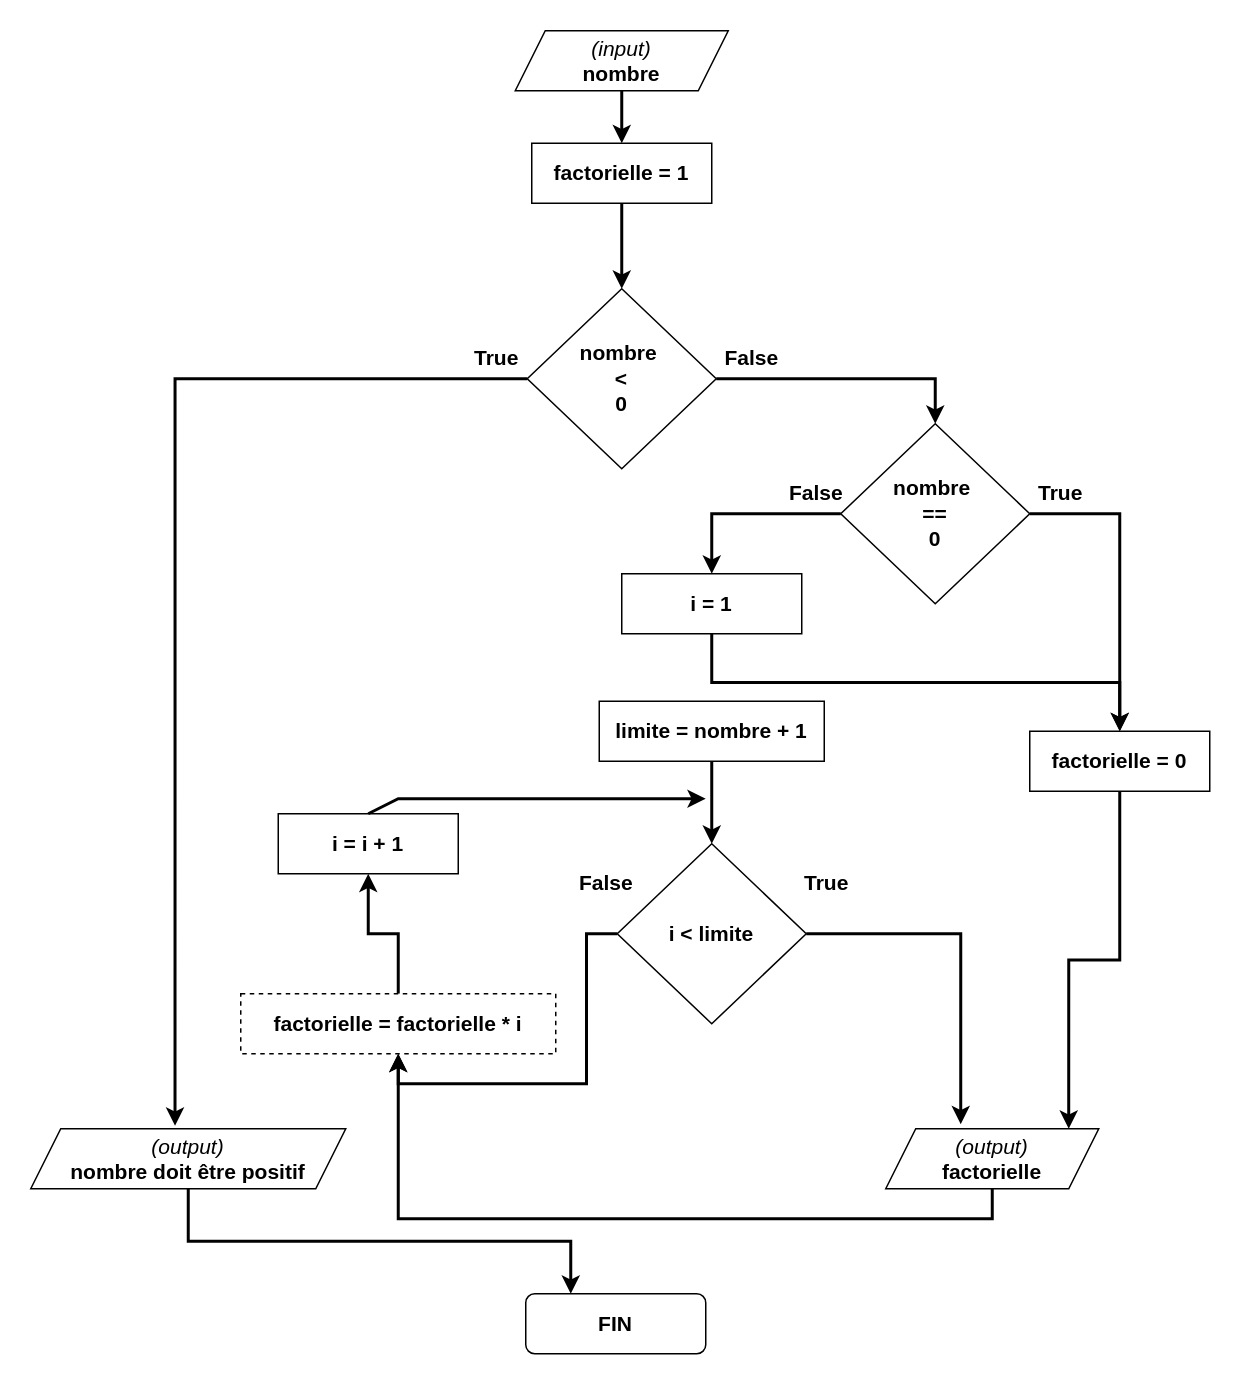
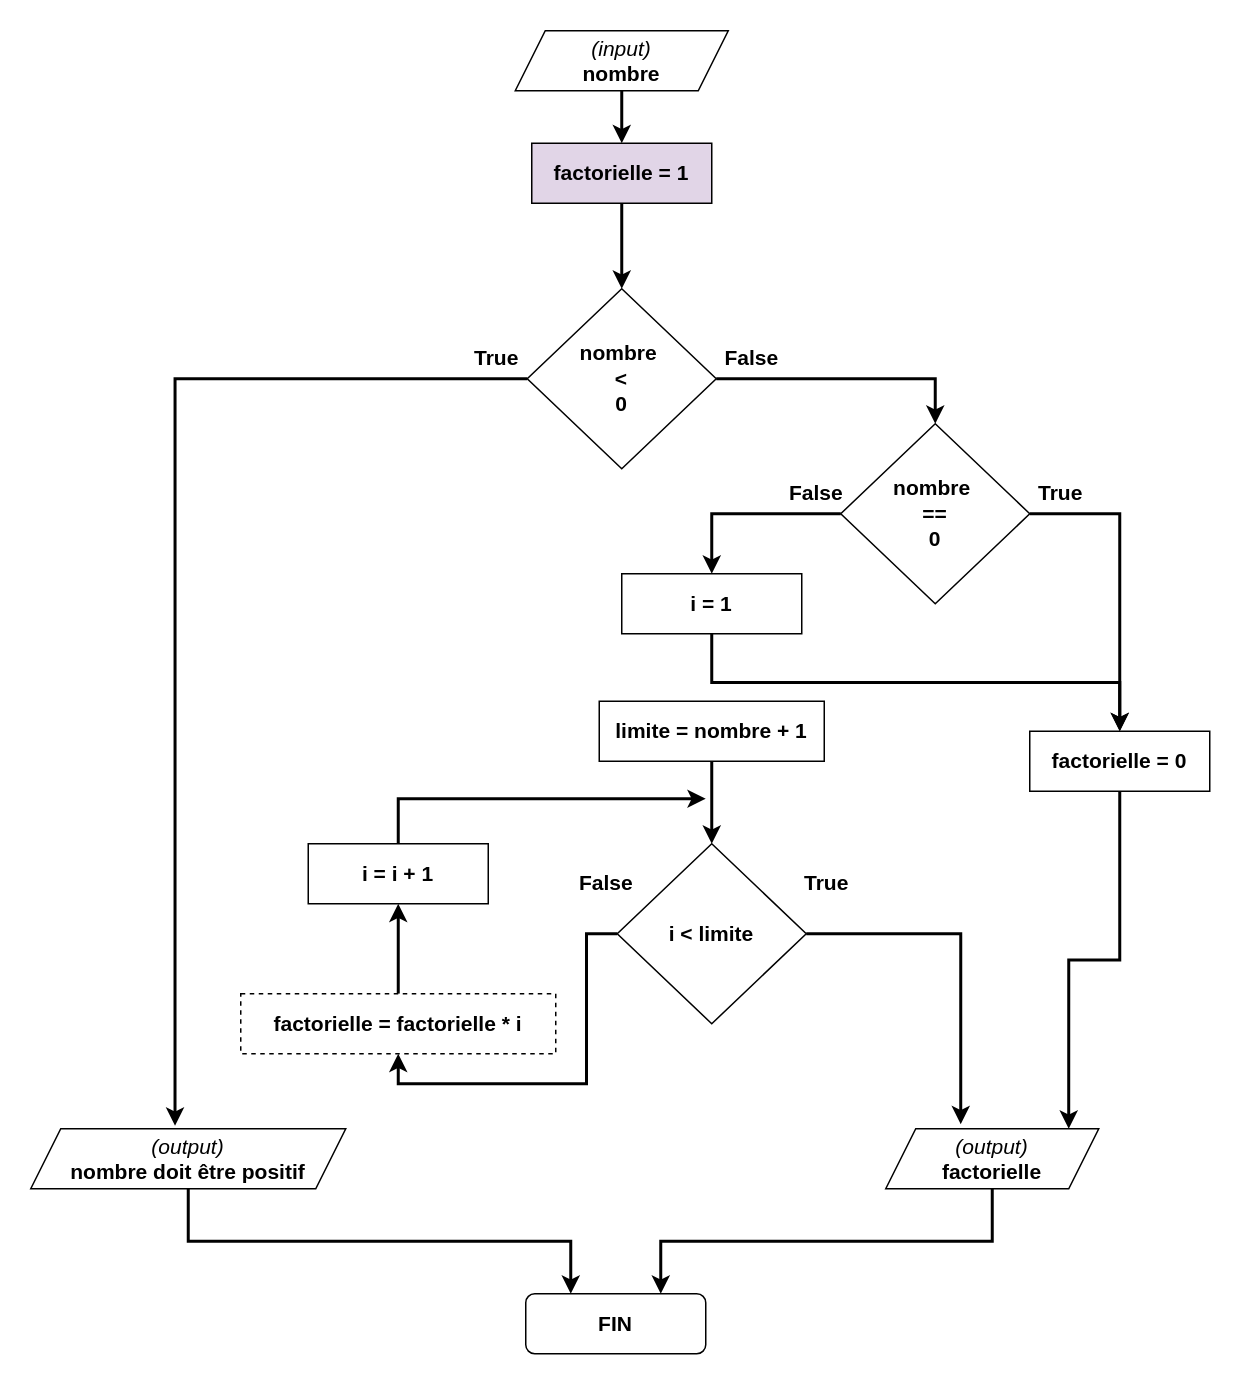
  <mxCell id="0" />
  <mxCell id="1" parent="0" />
  <mxCell id="2" value="&lt;font style=&quot;font-size: 14px;&quot;&gt;&lt;b&gt;FIN&lt;/b&gt;&lt;/font&gt;" style="rounded=1;whiteSpace=wrap;html=1;" vertex="1" parent="1"><mxGeometry x="350" y="862" width="120" height="40" as="geometry" /></mxCell>
  <mxCell id="3" style="edgeStyle=orthogonalEdgeStyle;rounded=0;orthogonalLoop=1;jettySize=auto;html=1;exitX=0.5;exitY=1;exitDx=0;exitDy=0;entryX=0.5;entryY=0;entryDx=0;entryDy=0;fontSize=14;strokeWidth=2;" edge="1" parent="1" source="4" target="15"><mxGeometry relative="1" as="geometry" /></mxCell>
  <mxCell id="4" value="&lt;i&gt;(input)&lt;/i&gt;&lt;br&gt;&lt;b&gt;nombre&lt;/b&gt;" style="shape=parallelogram;perimeter=parallelogramPerimeter;whiteSpace=wrap;html=1;fixedSize=1;fontSize=14;" vertex="1" parent="1"><mxGeometry x="343" y="20" width="142" height="40" as="geometry" /></mxCell>
  <mxCell id="5" style="edgeStyle=orthogonalEdgeStyle;rounded=0;orthogonalLoop=1;jettySize=auto;html=1;exitX=0.5;exitY=1;exitDx=0;exitDy=0;strokeWidth=2;" edge="1" parent="1" source="6" target="32"><mxGeometry relative="1" as="geometry" /></mxCell>
  <mxCell id="6" value="&lt;b&gt;i = 1&lt;/b&gt;" style="rounded=0;whiteSpace=wrap;html=1;fontSize=14;" vertex="1" parent="1"><mxGeometry x="414" y="382" width="120" height="40" as="geometry" /></mxCell>
  <mxCell id="7" style="edgeStyle=orthogonalEdgeStyle;rounded=0;orthogonalLoop=1;jettySize=auto;html=1;exitX=0;exitY=0.5;exitDx=0;exitDy=0;entryX=0.5;entryY=1;entryDx=0;entryDy=0;strokeWidth=2;" edge="1" parent="1" source="9" target="17"><mxGeometry relative="1" as="geometry" /></mxCell>
  <mxCell id="8" style="edgeStyle=orthogonalEdgeStyle;rounded=0;orthogonalLoop=1;jettySize=auto;html=1;exitX=1;exitY=0.5;exitDx=0;exitDy=0;entryX=0.352;entryY=-0.075;entryDx=0;entryDy=0;entryPerimeter=0;strokeWidth=2;" edge="1" parent="1" source="9" target="11"><mxGeometry relative="1" as="geometry" /></mxCell>
  <mxCell id="9" value="&lt;b&gt;i &amp;lt; limite&lt;/b&gt;" style="rhombus;whiteSpace=wrap;html=1;fontSize=14;" vertex="1" parent="1"><mxGeometry x="411" y="562" width="126" height="120" as="geometry" /></mxCell>
- <mxCell id="10" style="edgeStyle=orthogonalEdgeStyle;rounded=0;orthogonalLoop=1;jettySize=auto;html=1;exitX=0.5;exitY=1;exitDx=0;exitDy=0;strokeWidth=2;" edge="1" parent="1" source="11" target="17"><mxGeometry relative="1" as="geometry" /></mxCell>
+ <mxCell id="10" style="edgeStyle=orthogonalEdgeStyle;rounded=0;orthogonalLoop=1;jettySize=auto;html=1;exitX=0.5;exitY=1;exitDx=0;exitDy=0;entryX=0.75;entryY=0;entryDx=0;entryDy=0;strokeWidth=2;" edge="1" parent="1" source="11" target="2"><mxGeometry relative="1" as="geometry" /></mxCell>
  <mxCell id="11" value="&lt;i&gt;(output)&lt;/i&gt;&lt;br&gt;&lt;b&gt;factorielle&lt;/b&gt;" style="shape=parallelogram;perimeter=parallelogramPerimeter;whiteSpace=wrap;html=1;fixedSize=1;fontSize=14;" vertex="1" parent="1"><mxGeometry x="590" y="752" width="142" height="40" as="geometry" /></mxCell>
  <mxCell id="12" value="True" style="text;strokeColor=none;fillColor=none;align=left;verticalAlign=middle;spacingLeft=4;spacingRight=4;overflow=hidden;points=[[0,0.5],[1,0.5]];portConstraint=eastwest;rotatable=0;fontSize=14;fontStyle=1" vertex="1" parent="1"><mxGeometry x="530" y="572" width="80" height="30" as="geometry" /></mxCell>
  <mxCell id="13" value="False" style="text;strokeColor=none;fillColor=none;align=left;verticalAlign=middle;spacingLeft=4;spacingRight=4;overflow=hidden;points=[[0,0.5],[1,0.5]];portConstraint=eastwest;rotatable=0;fontSize=14;fontStyle=1" vertex="1" parent="1"><mxGeometry x="380" y="572" width="80" height="30" as="geometry" /></mxCell>
  <mxCell id="14" style="edgeStyle=orthogonalEdgeStyle;rounded=0;orthogonalLoop=1;jettySize=auto;html=1;exitX=0.5;exitY=1;exitDx=0;exitDy=0;entryX=0.5;entryY=0;entryDx=0;entryDy=0;strokeWidth=2;" edge="1" parent="1" source="15" target="22"><mxGeometry relative="1" as="geometry" /></mxCell>
- <mxCell id="15" value="&lt;b&gt;&lt;font style=&quot;font-size: 14px;&quot;&gt;factorielle = 1&lt;/font&gt;&lt;/b&gt;" style="rounded=0;whiteSpace=wrap;html=1;" vertex="1" parent="1"><mxGeometry x="354" y="95" width="120" height="40" as="geometry" /></mxCell>
+ <mxCell id="15" value="&lt;b&gt;&lt;font style=&quot;font-size: 14px;&quot;&gt;factorielle = 1&lt;/font&gt;&lt;/b&gt;" style="rounded=0;whiteSpace=wrap;html=1;fillColor=#e1d5e7;" vertex="1" parent="1"><mxGeometry x="354" y="95" width="120" height="40" as="geometry" /></mxCell>
  <mxCell id="16" style="edgeStyle=orthogonalEdgeStyle;rounded=0;orthogonalLoop=1;jettySize=auto;html=1;exitX=0.5;exitY=0;exitDx=0;exitDy=0;entryX=0.5;entryY=1;entryDx=0;entryDy=0;strokeWidth=2;" edge="1" parent="1" source="17" target="18"><mxGeometry relative="1" as="geometry" /></mxCell>
  <mxCell id="17" value="&lt;b&gt;factorielle = factorielle * i&lt;/b&gt;" style="rounded=0;whiteSpace=wrap;html=1;fontSize=14;dashed=1;" vertex="1" parent="1"><mxGeometry x="160" y="662" width="210" height="40" as="geometry" /></mxCell>
- <mxCell id="18" value="&lt;b&gt;i = i + 1&lt;/b&gt;" style="rounded=0;whiteSpace=wrap;html=1;fontSize=14;" vertex="1" parent="1"><mxGeometry x="185" y="542" width="120" height="40" as="geometry" /></mxCell>
+ <mxCell id="18" value="&lt;b&gt;i = i + 1&lt;/b&gt;" style="rounded=0;whiteSpace=wrap;html=1;fontSize=14;" vertex="1" parent="1"><mxGeometry x="205" y="562" width="120" height="40" as="geometry" /></mxCell>
  <mxCell id="19" value="" style="endArrow=classic;html=1;rounded=0;strokeWidth=2;fontSize=14;exitX=0.5;exitY=0;exitDx=0;exitDy=0;" edge="1" parent="1" source="18"><mxGeometry width="50" height="50" relative="1" as="geometry"><mxPoint x="450" y="622" as="sourcePoint" /><mxPoint x="470" y="532" as="targetPoint" /><Array as="points"><mxPoint x="265" y="532" /></Array></mxGeometry></mxCell>
  <mxCell id="20" style="edgeStyle=orthogonalEdgeStyle;rounded=0;orthogonalLoop=1;jettySize=auto;html=1;exitX=0;exitY=0.5;exitDx=0;exitDy=0;entryX=0.458;entryY=-0.05;entryDx=0;entryDy=0;entryPerimeter=0;strokeWidth=2;" edge="1" parent="1" source="22" target="24"><mxGeometry relative="1" as="geometry" /></mxCell>
  <mxCell id="21" style="edgeStyle=orthogonalEdgeStyle;rounded=0;orthogonalLoop=1;jettySize=auto;html=1;exitX=1;exitY=0.5;exitDx=0;exitDy=0;entryX=0.5;entryY=0;entryDx=0;entryDy=0;strokeWidth=2;" edge="1" parent="1" source="22" target="28"><mxGeometry relative="1" as="geometry" /></mxCell>
  <mxCell id="22" value="&lt;b&gt;nombre&amp;nbsp;&lt;br&gt;&amp;lt;&lt;br&gt;0&lt;br&gt;&lt;/b&gt;" style="rhombus;whiteSpace=wrap;html=1;fontSize=14;" vertex="1" parent="1"><mxGeometry x="351" y="192" width="126" height="120" as="geometry" /></mxCell>
  <mxCell id="23" style="edgeStyle=orthogonalEdgeStyle;rounded=0;orthogonalLoop=1;jettySize=auto;html=1;exitX=0.5;exitY=1;exitDx=0;exitDy=0;entryX=0.25;entryY=0;entryDx=0;entryDy=0;strokeWidth=2;" edge="1" parent="1" source="24" target="2"><mxGeometry relative="1" as="geometry" /></mxCell>
  <mxCell id="24" value="&lt;i&gt;(output)&lt;/i&gt;&lt;br&gt;&lt;b&gt;nombre doit être positif&lt;/b&gt;" style="shape=parallelogram;perimeter=parallelogramPerimeter;whiteSpace=wrap;html=1;fixedSize=1;fontSize=14;" vertex="1" parent="1"><mxGeometry x="20" y="752" width="210" height="40" as="geometry" /></mxCell>
  <mxCell id="25" value="True" style="text;strokeColor=none;fillColor=none;align=left;verticalAlign=middle;spacingLeft=4;spacingRight=4;overflow=hidden;points=[[0,0.5],[1,0.5]];portConstraint=eastwest;rotatable=0;fontSize=14;fontStyle=1" vertex="1" parent="1"><mxGeometry x="310" y="222" width="80" height="30" as="geometry" /></mxCell>
  <mxCell id="26" style="edgeStyle=orthogonalEdgeStyle;rounded=0;orthogonalLoop=1;jettySize=auto;html=1;exitX=0;exitY=0.5;exitDx=0;exitDy=0;entryX=0.5;entryY=0;entryDx=0;entryDy=0;strokeWidth=2;" edge="1" parent="1" source="28" target="6"><mxGeometry relative="1" as="geometry" /></mxCell>
  <mxCell id="27" style="edgeStyle=orthogonalEdgeStyle;rounded=0;orthogonalLoop=1;jettySize=auto;html=1;exitX=1;exitY=0.5;exitDx=0;exitDy=0;entryX=0.5;entryY=0;entryDx=0;entryDy=0;strokeWidth=2;" edge="1" parent="1" source="28" target="32"><mxGeometry relative="1" as="geometry" /></mxCell>
  <mxCell id="28" value="&lt;b&gt;nombre&amp;nbsp;&lt;br&gt;==&lt;br&gt;0&lt;br&gt;&lt;/b&gt;" style="rhombus;whiteSpace=wrap;html=1;fontSize=14;" vertex="1" parent="1"><mxGeometry x="560" y="282" width="126" height="120" as="geometry" /></mxCell>
  <mxCell id="29" value="False" style="text;strokeColor=none;fillColor=none;align=left;verticalAlign=middle;spacingLeft=4;spacingRight=4;overflow=hidden;points=[[0,0.5],[1,0.5]];portConstraint=eastwest;rotatable=0;fontSize=14;fontStyle=1" vertex="1" parent="1"><mxGeometry x="477" y="222" width="80" height="30" as="geometry" /></mxCell>
  <mxCell id="30" value="True" style="text;strokeColor=none;fillColor=none;align=left;verticalAlign=middle;spacingLeft=4;spacingRight=4;overflow=hidden;points=[[0,0.5],[1,0.5]];portConstraint=eastwest;rotatable=0;fontSize=14;fontStyle=1" vertex="1" parent="1"><mxGeometry x="686" y="312" width="80" height="30" as="geometry" /></mxCell>
  <mxCell id="31" style="edgeStyle=orthogonalEdgeStyle;rounded=0;orthogonalLoop=1;jettySize=auto;html=1;exitX=0.5;exitY=1;exitDx=0;exitDy=0;entryX=0.859;entryY=0;entryDx=0;entryDy=0;entryPerimeter=0;strokeWidth=2;" edge="1" parent="1" source="32" target="11"><mxGeometry relative="1" as="geometry" /></mxCell>
  <mxCell id="32" value="&lt;b&gt;factorielle = 0&lt;/b&gt;" style="rounded=0;whiteSpace=wrap;html=1;fontSize=14;" vertex="1" parent="1"><mxGeometry x="686" y="487" width="120" height="40" as="geometry" /></mxCell>
  <mxCell id="33" value="False" style="text;strokeColor=none;fillColor=none;align=left;verticalAlign=middle;spacingLeft=4;spacingRight=4;overflow=hidden;points=[[0,0.5],[1,0.5]];portConstraint=eastwest;rotatable=0;fontSize=14;fontStyle=1" vertex="1" parent="1"><mxGeometry x="520" y="312" width="80" height="30" as="geometry" /></mxCell>
  <mxCell id="34" style="edgeStyle=orthogonalEdgeStyle;rounded=0;orthogonalLoop=1;jettySize=auto;html=1;entryX=0.5;entryY=0;entryDx=0;entryDy=0;strokeWidth=2;" edge="1" parent="1" source="35" target="9"><mxGeometry relative="1" as="geometry" /></mxCell>
  <mxCell id="35" value="&lt;b&gt;limite = nombre + 1&lt;/b&gt;" style="rounded=0;whiteSpace=wrap;html=1;fontSize=14;" vertex="1" parent="1"><mxGeometry x="399" y="467" width="150" height="40" as="geometry" /></mxCell>
